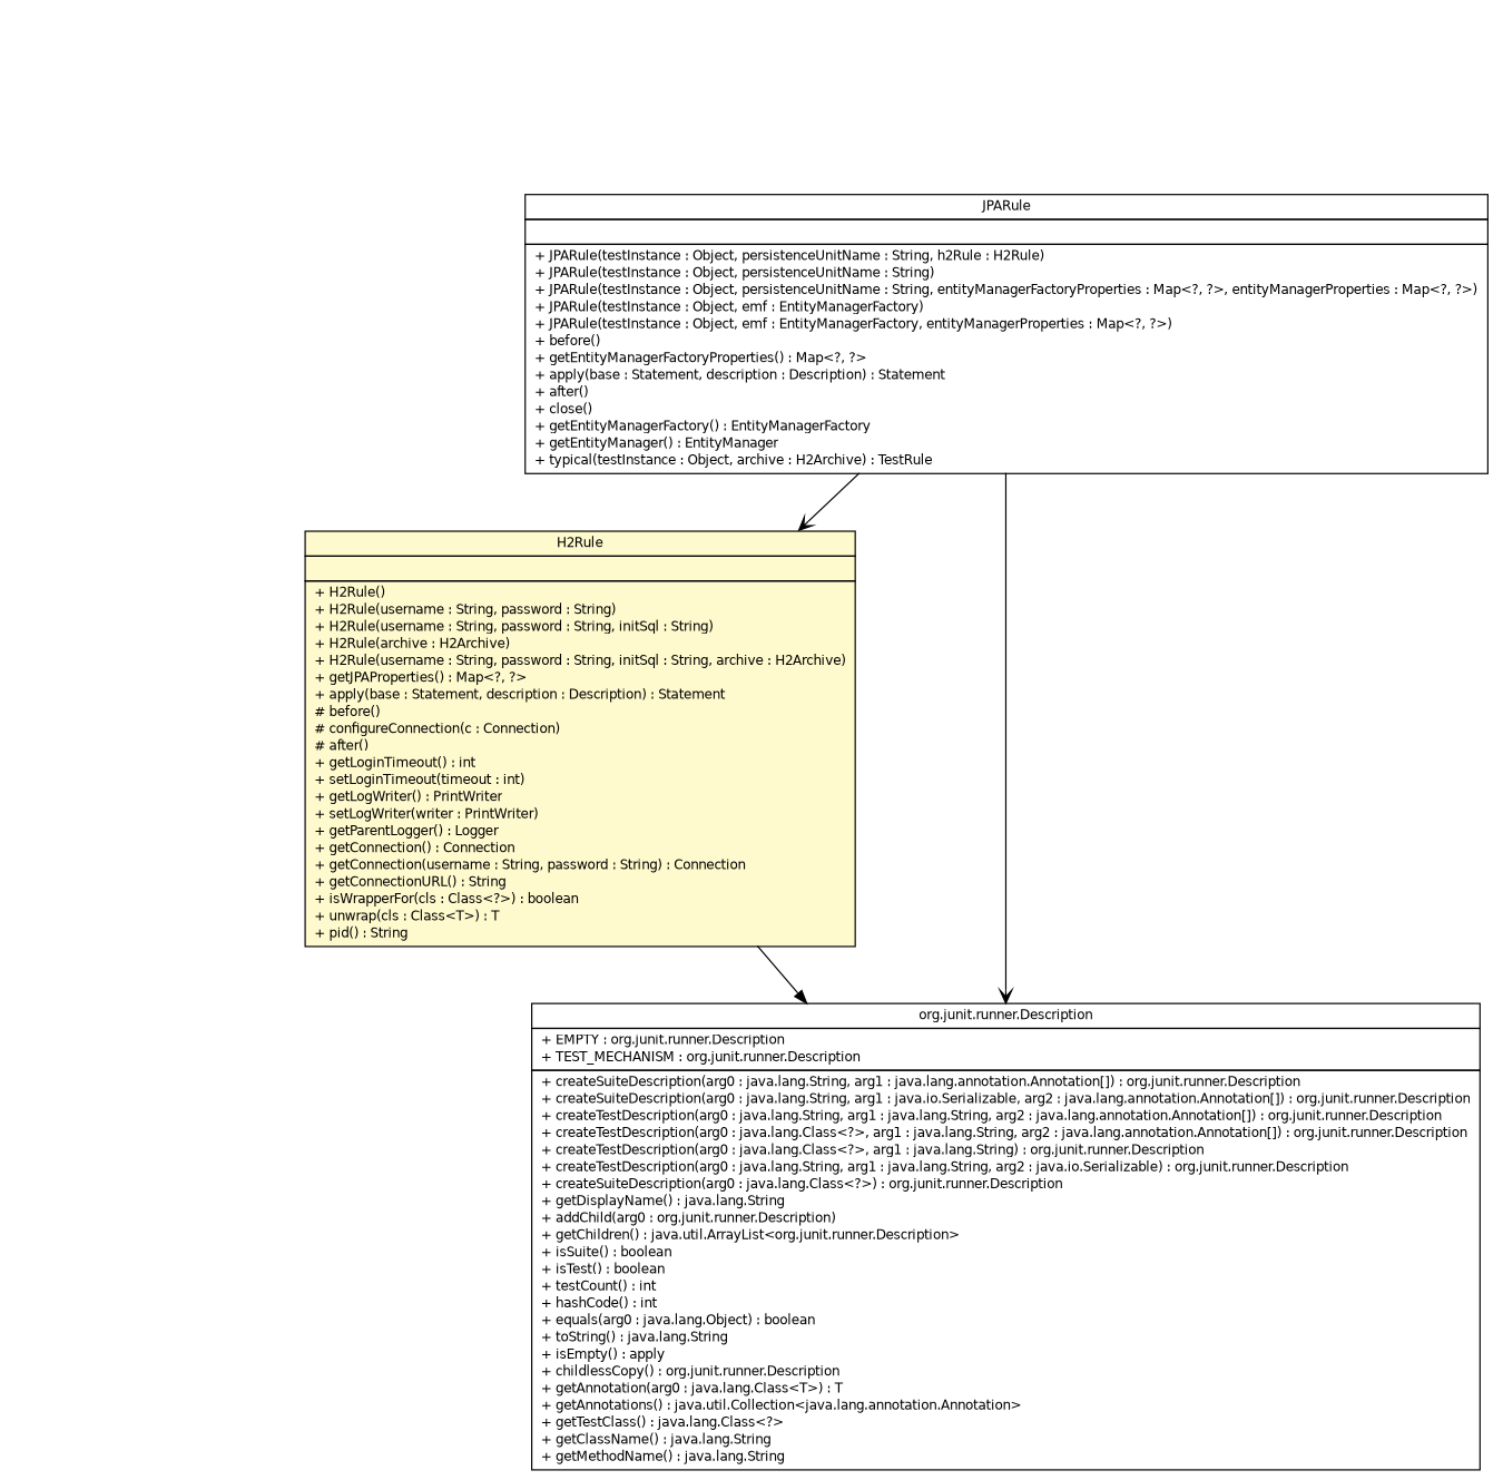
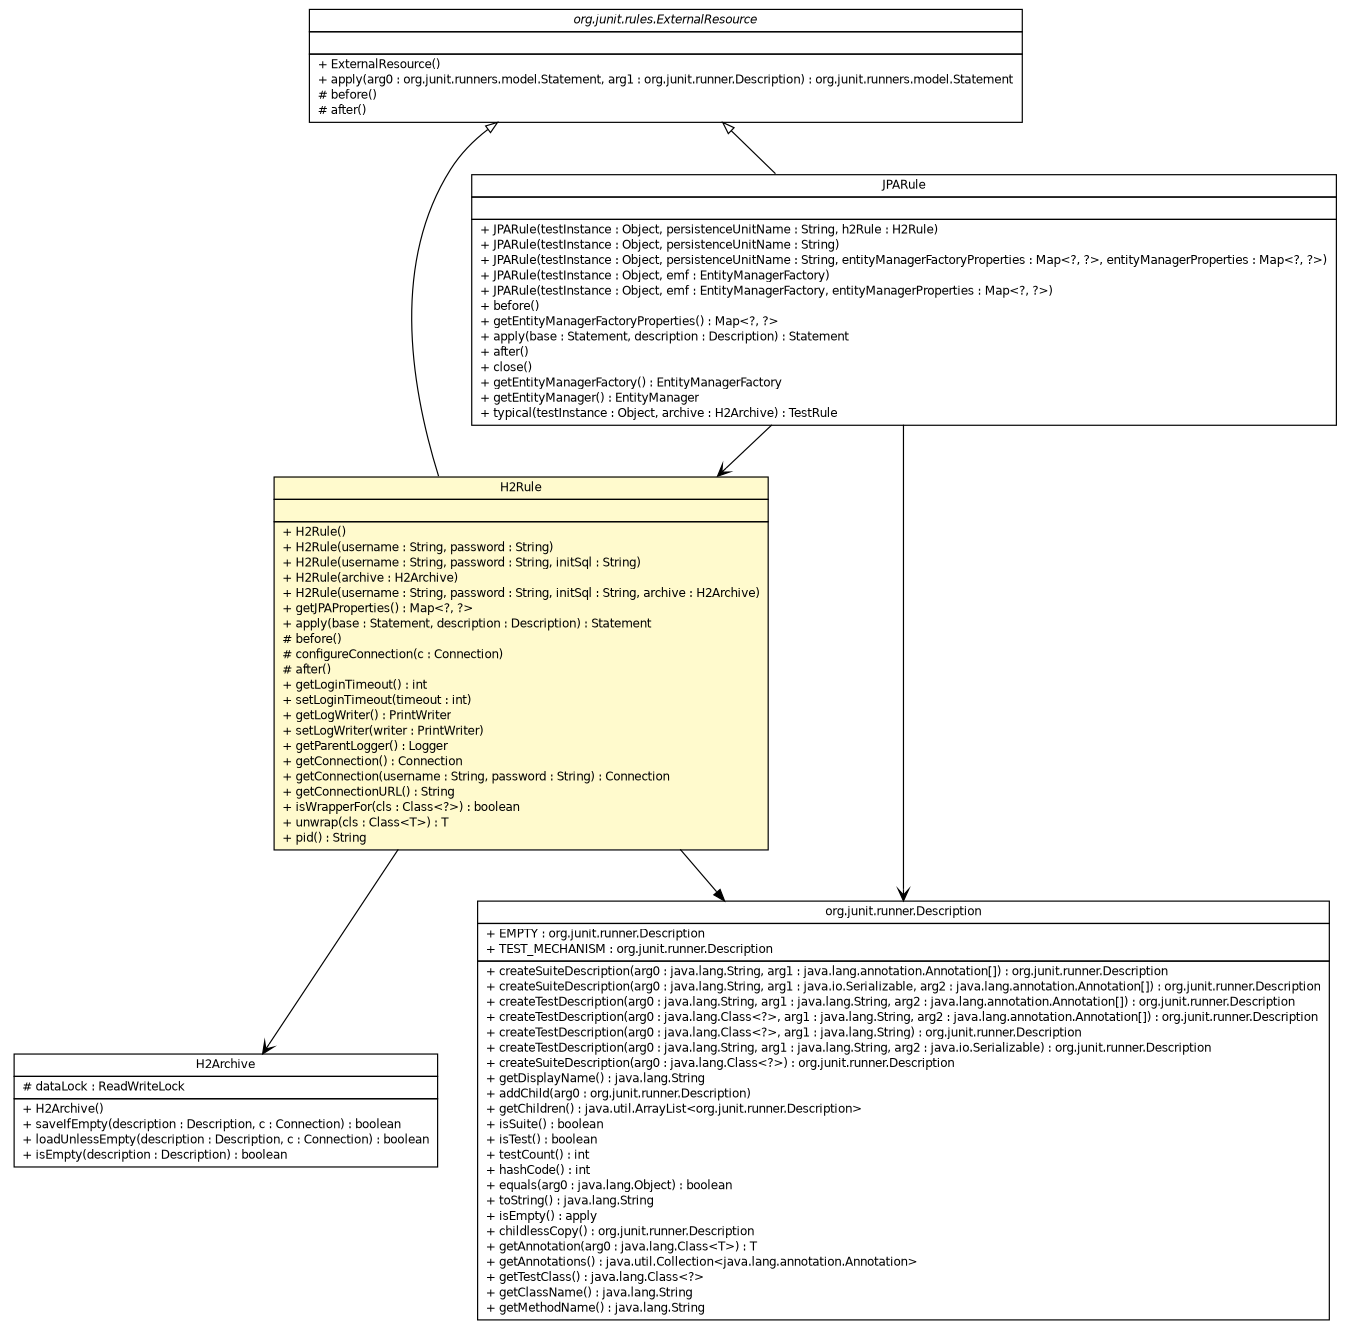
  digraph {
    nodesep=0.25
    ranksep=0.5
    node [fontcolor=black fontname=Helvetica fontsize=10.0 shape=plaintext]
    edge [arrowhead=open color=black fontcolor=black fontname=Helvetica fontsize=10.0 headport=p labelfontname=Helvetica labelfontsize=10 tailport=p]
    n1 [label=<<table title="com.edugility.liquiunit.JPARule" border="0" cellborder="1" cellspacing="0" cellpadding="2" port="p" href="./JPARule.html"> 		<tr><td><table border="0" cellspacing="0" cellpadding="1"> <tr><td align="center" balign="center"> JPARule </td></tr> 		</table></td></tr> 		<tr><td><table border="0" cellspacing="0" cellpadding="1"> <tr><td align="left" balign="left">  </td></tr> 		</table></td></tr> 		<tr><td><table border="0" cellspacing="0" cellpadding="1"> <tr><td align="left" balign="left"> + JPARule(testInstance : Object, persistenceUnitName : String, h2Rule : H2Rule) </td></tr> <tr><td align="left" balign="left"> + JPARule(testInstance : Object, persistenceUnitName : String) </td></tr> <tr><td align="left" balign="left"> + JPARule(testInstance : Object, persistenceUnitName : String, entityManagerFactoryProperties : Map&lt;?, ?&gt;, entityManagerProperties : Map&lt;?, ?&gt;) </td></tr> <tr><td align="left" balign="left"> + JPARule(testInstance : Object, emf : EntityManagerFactory) </td></tr> <tr><td align="left" balign="left"> + JPARule(testInstance : Object, emf : EntityManagerFactory, entityManagerProperties : Map&lt;?, ?&gt;) </td></tr> <tr><td align="left" balign="left"> + before() </td></tr> <tr><td align="left" balign="left"> + getEntityManagerFactoryProperties() : Map&lt;?, ?&gt; </td></tr> <tr><td align="left" balign="left"> + apply(base : Statement, description : Description) : Statement </td></tr> <tr><td align="left" balign="left"> + after() </td></tr> <tr><td align="left" balign="left"> + close() </td></tr> <tr><td align="left" balign="left"> + getEntityManagerFactory() : EntityManagerFactory </td></tr> <tr><td align="left" balign="left"> + getEntityManager() : EntityManager </td></tr> <tr><td align="left" balign="left"> + typical(testInstance : Object, archive : H2Archive) : TestRule </td></tr> 		</table></td></tr> 		</table>>]
    n2 [label=<<table title="com.edugility.liquiunit.H2Rule" border="0" cellborder="1" cellspacing="0" cellpadding="2" port="p" bgcolor="lemonChiffon" href="./H2Rule.html"> 		<tr><td><table border="0" cellspacing="0" cellpadding="1"> <tr><td align="center" balign="center"> H2Rule </td></tr> 		</table></td></tr> 		<tr><td><table border="0" cellspacing="0" cellpadding="1"> <tr><td align="left" balign="left">  </td></tr> 		</table></td></tr> 		<tr><td><table border="0" cellspacing="0" cellpadding="1"> <tr><td align="left" balign="left"> + H2Rule() </td></tr> <tr><td align="left" balign="left"> + H2Rule(username : String, password : String) </td></tr> <tr><td align="left" balign="left"> + H2Rule(username : String, password : String, initSql : String) </td></tr> <tr><td align="left" balign="left"> + H2Rule(archive : H2Archive) </td></tr> <tr><td align="left" balign="left"> + H2Rule(username : String, password : String, initSql : String, archive : H2Archive) </td></tr> <tr><td align="left" balign="left"> + getJPAProperties() : Map&lt;?, ?&gt; </td></tr> <tr><td align="left" balign="left"> + apply(base : Statement, description : Description) : Statement </td></tr> <tr><td align="left" balign="left"> # before() </td></tr> <tr><td align="left" balign="left"> # configureConnection(c : Connection) </td></tr> <tr><td align="left" balign="left"> # after() </td></tr> <tr><td align="left" balign="left"> + getLoginTimeout() : int </td></tr> <tr><td align="left" balign="left"> + setLoginTimeout(timeout : int) </td></tr> <tr><td align="left" balign="left"> + getLogWriter() : PrintWriter </td></tr> <tr><td align="left" balign="left"> + setLogWriter(writer : PrintWriter) </td></tr> <tr><td align="left" balign="left"> + getParentLogger() : Logger </td></tr> <tr><td align="left" balign="left"> + getConnection() : Connection </td></tr> <tr><td align="left" balign="left"> + getConnection(username : String, password : String) : Connection </td></tr> <tr><td align="left" balign="left"> + getConnectionURL() : String </td></tr> <tr><td align="left" balign="left"> + isWrapperFor(cls : Class&lt;?&gt;) : boolean </td></tr> <tr><td align="left" balign="left"> + unwrap(cls : Class&lt;T&gt;) : T </td></tr> <tr><td align="left" balign="left"> + pid() : String </td></tr> 		</table></td></tr> 		</table>>]
    n3 [label=<<table title="org.junit.runner.Description" border="0" cellborder="1" cellspacing="0" cellpadding="2" port="p" href="http://junit.org/apidocs/org/junit/runner/Description.html"> 		<tr><td><table border="0" cellspacing="0" cellpadding="1"> <tr><td align="center" balign="center"> org.junit.runner.Description </td></tr> 		</table></td></tr> 		<tr><td><table border="0" cellspacing="0" cellpadding="1"> <tr><td align="left" balign="left"> + EMPTY : org.junit.runner.Description </td></tr> <tr><td align="left" balign="left"> + TEST_MECHANISM : org.junit.runner.Description </td></tr> 		</table></td></tr> 		<tr><td><table border="0" cellspacing="0" cellpadding="1"> <tr><td align="left" balign="left"> + createSuiteDescription(arg0 : java.lang.String, arg1 : java.lang.annotation.Annotation[]) : org.junit.runner.Description </td></tr> <tr><td align="left" balign="left"> + createSuiteDescription(arg0 : java.lang.String, arg1 : java.io.Serializable, arg2 : java.lang.annotation.Annotation[]) : org.junit.runner.Description </td></tr> <tr><td align="left" balign="left"> + createTestDescription(arg0 : java.lang.String, arg1 : java.lang.String, arg2 : java.lang.annotation.Annotation[]) : org.junit.runner.Description </td></tr> <tr><td align="left" balign="left"> + createTestDescription(arg0 : java.lang.Class&lt;?&gt;, arg1 : java.lang.String, arg2 : java.lang.annotation.Annotation[]) : org.junit.runner.Description </td></tr> <tr><td align="left" balign="left"> + createTestDescription(arg0 : java.lang.Class&lt;?&gt;, arg1 : java.lang.String) : org.junit.runner.Description </td></tr> <tr><td align="left" balign="left"> + createTestDescription(arg0 : java.lang.String, arg1 : java.lang.String, arg2 : java.io.Serializable) : org.junit.runner.Description </td></tr> <tr><td align="left" balign="left"> + createSuiteDescription(arg0 : java.lang.Class&lt;?&gt;) : org.junit.runner.Description </td></tr> <tr><td align="left" balign="left"> + getDisplayName() : java.lang.String </td></tr> <tr><td align="left" balign="left"> + addChild(arg0 : org.junit.runner.Description) </td></tr> <tr><td align="left" balign="left"> + getChildren() : java.util.ArrayList&lt;org.junit.runner.Description&gt; </td></tr> <tr><td align="left" balign="left"> + isSuite() : boolean </td></tr> <tr><td align="left" balign="left"> + isTest() : boolean </td></tr> <tr><td align="left" balign="left"> + testCount() : int </td></tr> <tr><td align="left" balign="left"> + hashCode() : int </td></tr> <tr><td align="left" balign="left"> + equals(arg0 : java.lang.Object) : boolean </td></tr> <tr><td align="left" balign="left"> + toString() : java.lang.String </td></tr> <tr><td align="left" balign="left"> + isEmpty() : apply </td></tr> <tr><td align="left" balign="left"> + childlessCopy() : org.junit.runner.Description </td></tr> <tr><td align="left" balign="left"> + getAnnotation(arg0 : java.lang.Class&lt;T&gt;) : T </td></tr> <tr><td align="left" balign="left"> + getAnnotations() : java.util.Collection&lt;java.lang.annotation.Annotation&gt; </td></tr> <tr><td align="left" balign="left"> + getTestClass() : java.lang.Class&lt;?&gt; </td></tr> <tr><td align="left" balign="left"> + getClassName() : java.lang.String </td></tr> <tr><td align="left" balign="left"> + getMethodName() : java.lang.String </td></tr> 		</table></td></tr> 		</table>>]
+   n4 [label=<<table title="com.edugility.liquiunit.H2Archive" border="0" cellborder="1" cellspacing="0" cellpadding="2" port="p" href="./H2Archive.html"> 		<tr><td><table border="0" cellspacing="0" cellpadding="1"> <tr><td align="center" balign="center"> H2Archive </td></tr> 		</table></td></tr> 		<tr><td><table border="0" cellspacing="0" cellpadding="1"> <tr><td align="left" balign="left"> # dataLock : ReadWriteLock </td></tr> 		</table></td></tr> 		<tr><td><table border="0" cellspacing="0" cellpadding="1"> <tr><td align="left" balign="left"> + H2Archive() </td></tr> <tr><td align="left" balign="left"> + saveIfEmpty(description : Description, c : Connection) : boolean </td></tr> <tr><td align="left" balign="left"> + loadUnlessEmpty(description : Description, c : Connection) : boolean </td></tr> <tr><td align="left" balign="left"> + isEmpty(description : Description) : boolean </td></tr> 		</table></td></tr> 		</table>>]
+   n5 [label=<<table title="org.junit.rules.ExternalResource" border="0" cellborder="1" cellspacing="0" cellpadding="2" port="p" href="http://junit.org/apidocs/org/junit/rules/ExternalResource.html"> 		<tr><td><table border="0" cellspacing="0" cellpadding="1"> <tr><td align="center" balign="center"><font face="Helvetica-Oblique"> org.junit.rules.ExternalResource </font></td></tr> 		</table></td></tr> 		<tr><td><table border="0" cellspacing="0" cellpadding="1"> <tr><td align="left" balign="left">  </td></tr> 		</table></td></tr> 		<tr><td><table border="0" cellspacing="0" cellpadding="1"> <tr><td align="left" balign="left"> + ExternalResource() </td></tr> <tr><td align="left" balign="left"> + apply(arg0 : org.junit.runners.model.Statement, arg1 : org.junit.runner.Description) : org.junit.runners.model.Statement </td></tr> <tr><td align="left" balign="left"> # before() </td></tr> <tr><td align="left" balign="left"> # after() </td></tr> 		</table></td></tr> 		</table>>]
    n1 -> n2
    n1 -> n3
    n2 -> n3 [arrowhead=normal]
+   n2 -> n4
+   n5 -> n1 [arrowtail=empty dir=back fontsize=10 arrowhead="" color="" fontcolor=""]
+   n5 -> n2 [arrowtail=empty dir=back fontsize=10 arrowhead="" color="" fontcolor=""]
  }
